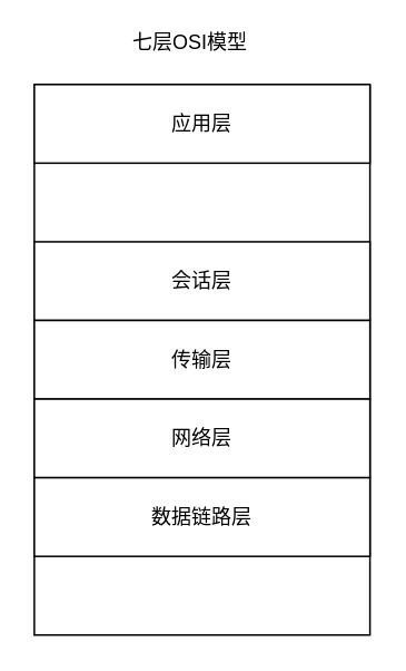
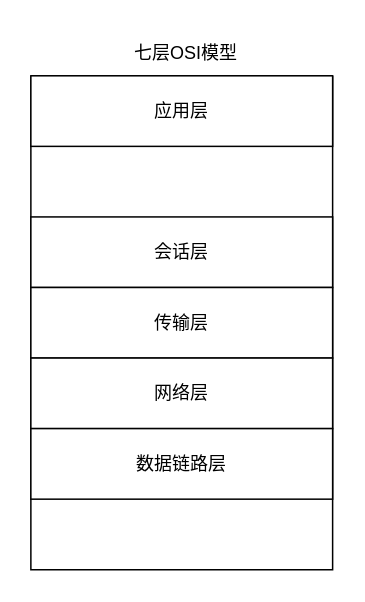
  <mxCell id="0" />
  <mxCell id="1" parent="0" />
  <mxCell id="2" value="" style="swimlane;startSize=0;" vertex="1" parent="1"><mxGeometry x="20" y="50" width="201" height="329" as="geometry" /></mxCell>
  <mxCell id="3" value="应用层" style="whiteSpace=wrap;html=1;" vertex="1" parent="2"><mxGeometry width="201" height="47" as="geometry" /></mxCell>
  <mxCell id="4" value="会话层" style="whiteSpace=wrap;html=1;" vertex="1" parent="2"><mxGeometry y="94" width="201" height="47" as="geometry" /></mxCell>
  <mxCell id="5" value="传输层" style="whiteSpace=wrap;html=1;" vertex="1" parent="2"><mxGeometry y="141" width="201" height="47" as="geometry" /></mxCell>
  <mxCell id="6" value="网络层" style="whiteSpace=wrap;html=1;" vertex="1" parent="2"><mxGeometry y="188" width="201" height="47" as="geometry" /></mxCell>
  <mxCell id="7" value="数据链路层" style="whiteSpace=wrap;html=1;" vertex="1" parent="2"><mxGeometry y="235" width="201" height="47" as="geometry" /></mxCell>
- <mxCell id="8" value="七层OSI模型" style="text;html=1;strokeColor=none;fillColor=none;align=center;verticalAlign=middle;whiteSpace=wrap;rounded=0;" vertex="1" parent="1"><mxGeometry x="49" y="10" width="129" height="30" as="geometry" /></mxCell>
+ <mxCell id="8" value="七层OSI模型" style="text;html=1;strokeColor=none;fillColor=none;align=center;verticalAlign=middle;whiteSpace=wrap;rounded=0;" vertex="1" parent="1"><mxGeometry x="59" y="20" width="129" height="30" as="geometry" /></mxCell>
